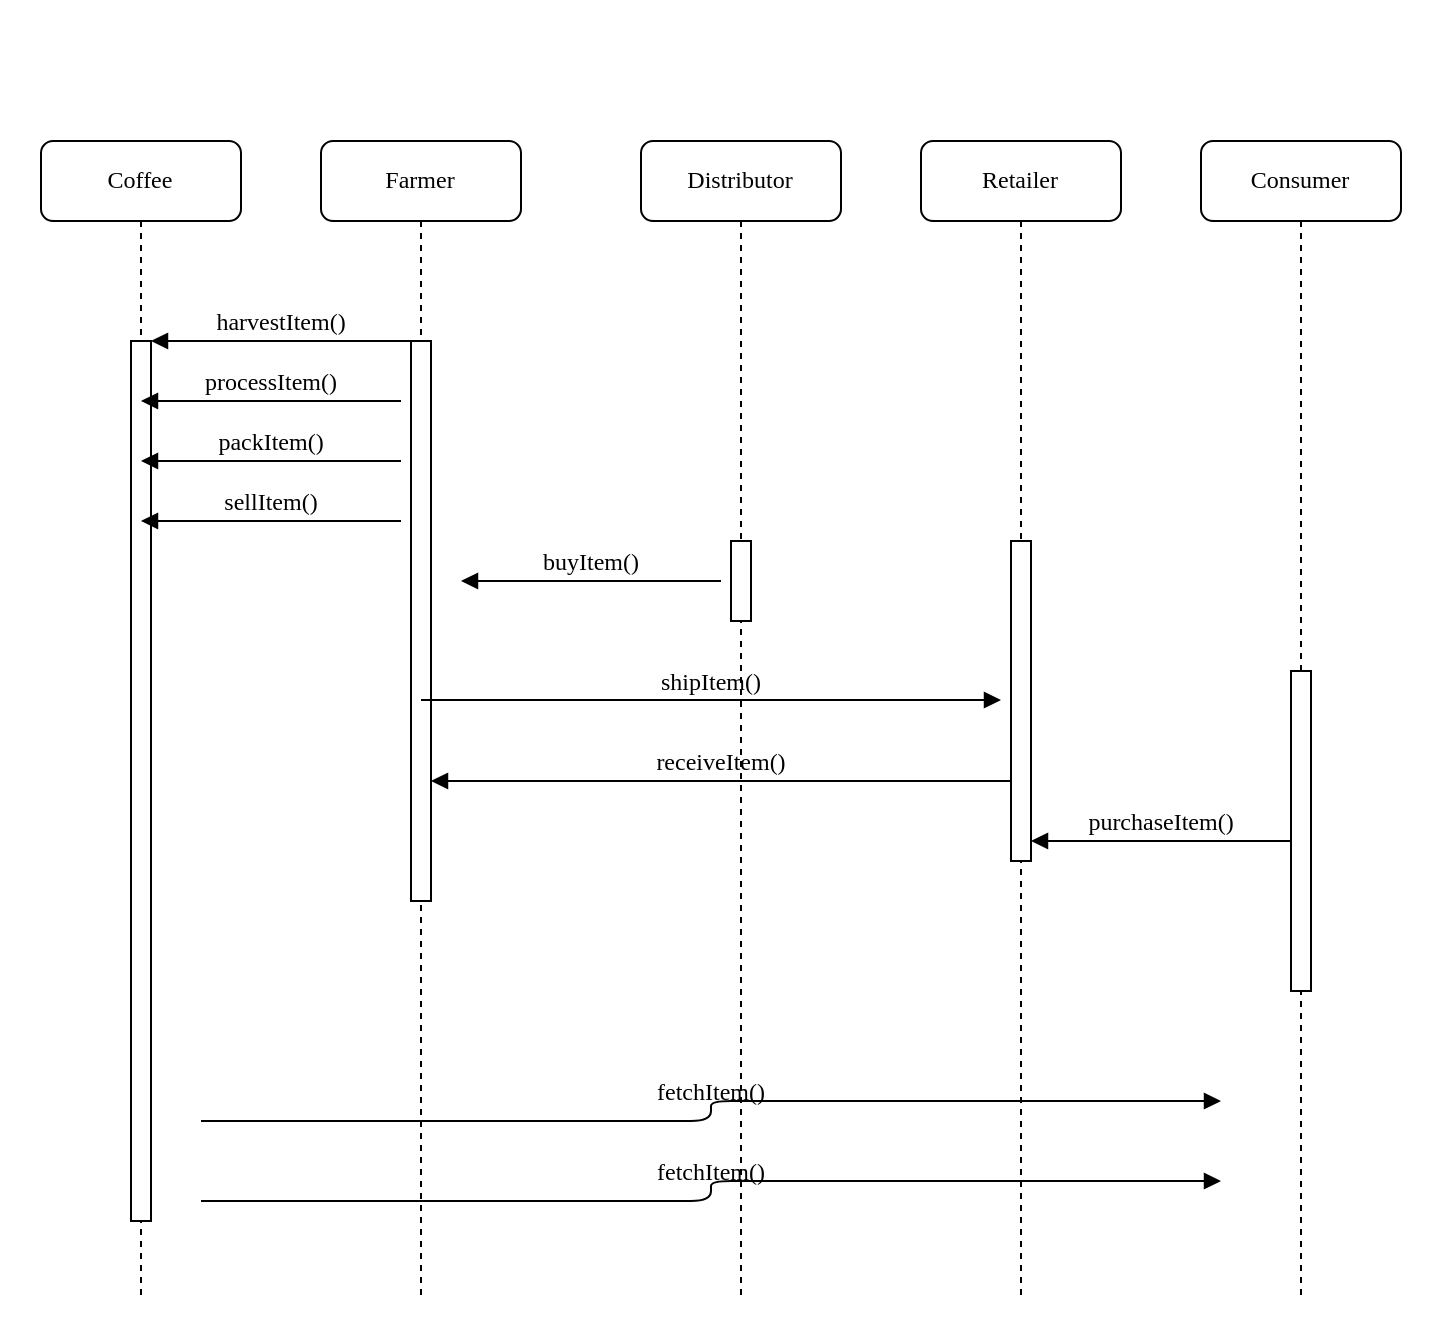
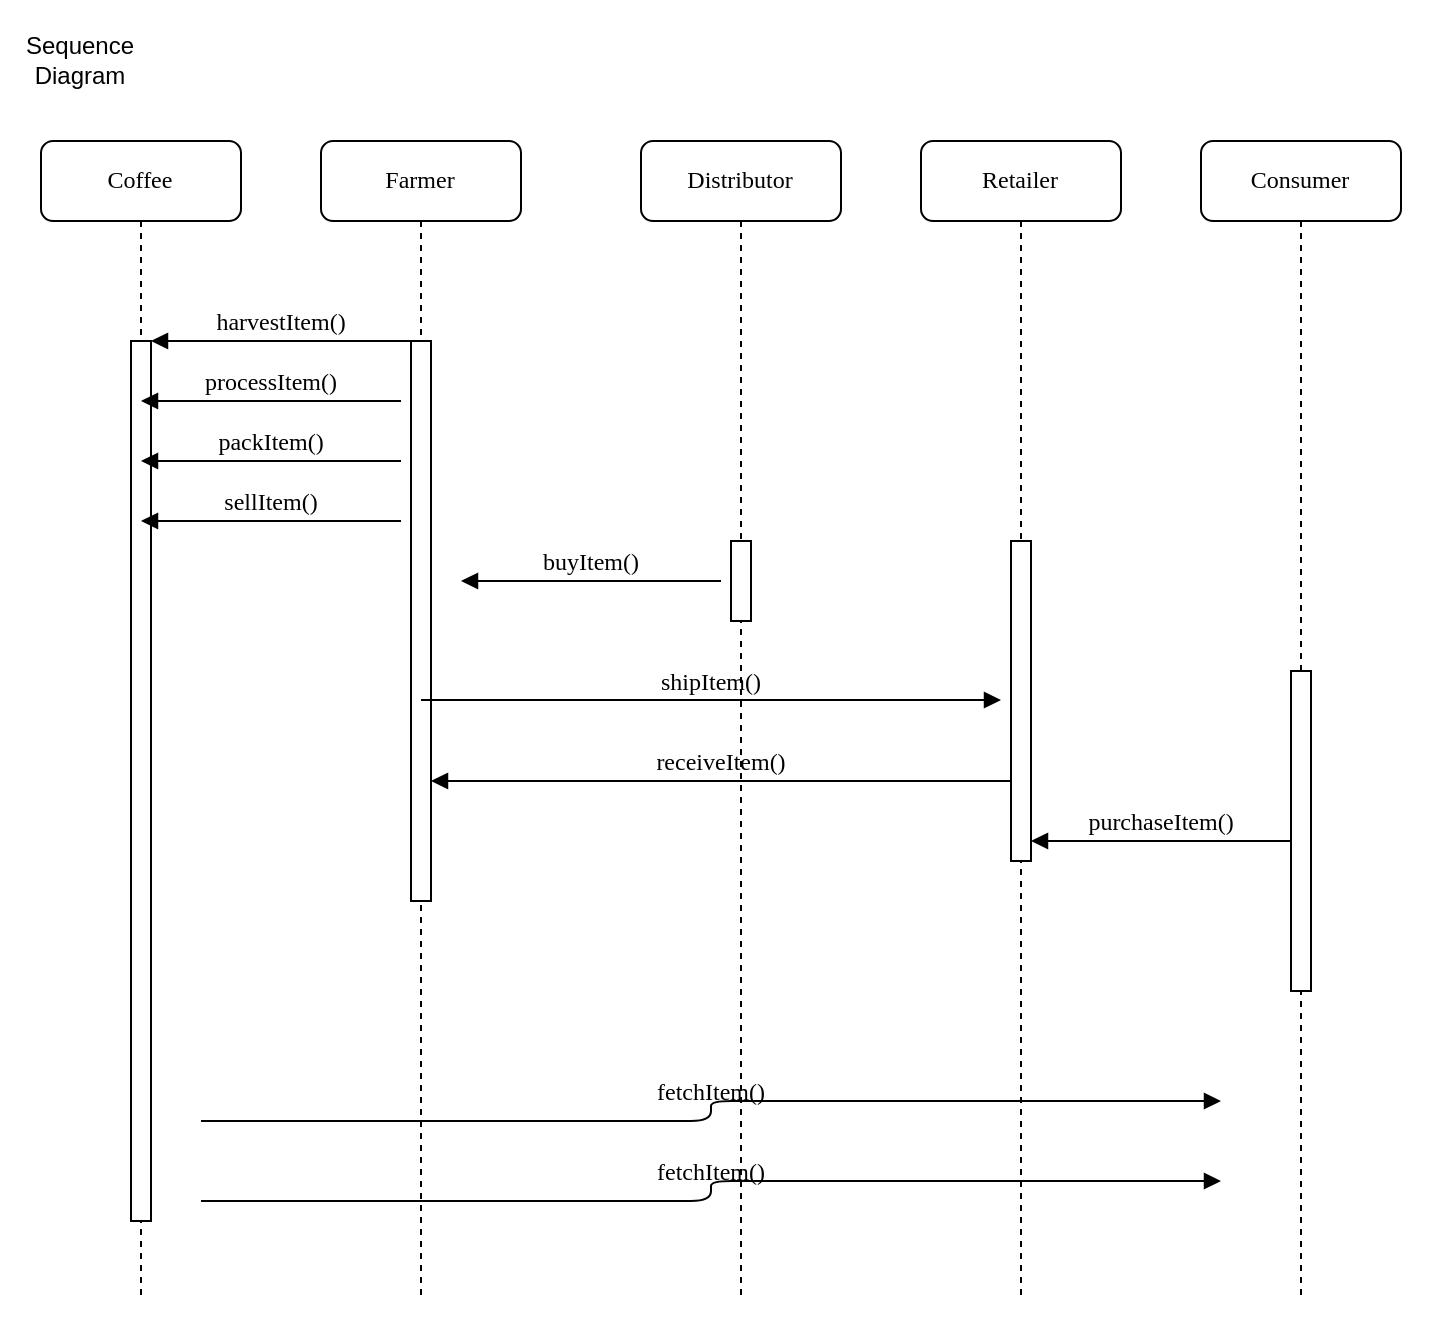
  <mxCell id="0" />
  <mxCell id="1" parent="0" />
  <mxCell id="2" value="Farmer" style="shape=umlLifeline;perimeter=lifelinePerimeter;whiteSpace=wrap;html=1;container=1;collapsible=0;recursiveResize=0;outlineConnect=0;rounded=1;shadow=0;comic=0;labelBackgroundColor=none;strokeWidth=1;fontFamily=Verdana;fontSize=12;align=center;" parent="1" vertex="1"><mxGeometry x="160" y="70" width="100" height="580" as="geometry" /></mxCell>
  <mxCell id="3" value="" style="html=1;points=[];perimeter=orthogonalPerimeter;rounded=0;shadow=0;comic=0;labelBackgroundColor=none;strokeWidth=1;fontFamily=Verdana;fontSize=12;align=center;" parent="2" vertex="1"><mxGeometry x="45" y="100" width="10" height="280" as="geometry" /></mxCell>
  <mxCell id="4" value="Distributor" style="shape=umlLifeline;perimeter=lifelinePerimeter;whiteSpace=wrap;html=1;container=1;collapsible=0;recursiveResize=0;outlineConnect=0;rounded=1;shadow=0;comic=0;labelBackgroundColor=none;strokeWidth=1;fontFamily=Verdana;fontSize=12;align=center;" parent="1" vertex="1"><mxGeometry x="320" y="70" width="100" height="580" as="geometry" /></mxCell>
  <mxCell id="5" value="" style="html=1;points=[];perimeter=orthogonalPerimeter;rounded=0;shadow=0;comic=0;labelBackgroundColor=none;strokeWidth=1;fontFamily=Verdana;fontSize=12;align=center;" vertex="1" parent="4"><mxGeometry x="45" y="200" width="10" height="40" as="geometry" /></mxCell>
  <mxCell id="6" value="Retailer" style="shape=umlLifeline;perimeter=lifelinePerimeter;whiteSpace=wrap;html=1;container=1;collapsible=0;recursiveResize=0;outlineConnect=0;rounded=1;shadow=0;comic=0;labelBackgroundColor=none;strokeWidth=1;fontFamily=Verdana;fontSize=12;align=center;" parent="1" vertex="1"><mxGeometry x="460" y="70" width="100" height="580" as="geometry" /></mxCell>
  <mxCell id="7" value="Consumer" style="shape=umlLifeline;perimeter=lifelinePerimeter;whiteSpace=wrap;html=1;container=1;collapsible=0;recursiveResize=0;outlineConnect=0;rounded=1;shadow=0;comic=0;labelBackgroundColor=none;strokeWidth=1;fontFamily=Verdana;fontSize=12;align=center;" parent="1" vertex="1"><mxGeometry x="600" y="70" width="100" height="580" as="geometry" /></mxCell>
  <mxCell id="8" value="" style="html=1;points=[];perimeter=orthogonalPerimeter;rounded=0;shadow=0;comic=0;labelBackgroundColor=none;strokeWidth=1;fontFamily=Verdana;fontSize=12;align=center;" vertex="1" parent="7"><mxGeometry x="45" y="265" width="10" height="160" as="geometry" /></mxCell>
  <mxCell id="9" value="Coffee" style="shape=umlLifeline;perimeter=lifelinePerimeter;whiteSpace=wrap;html=1;container=1;collapsible=0;recursiveResize=0;outlineConnect=0;rounded=1;shadow=0;comic=0;labelBackgroundColor=none;strokeWidth=1;fontFamily=Verdana;fontSize=12;align=center;" parent="1" vertex="1"><mxGeometry x="20" y="70" width="100" height="580" as="geometry" /></mxCell>
  <mxCell id="10" value="" style="html=1;points=[];perimeter=orthogonalPerimeter;rounded=0;shadow=0;comic=0;labelBackgroundColor=none;strokeWidth=1;fontFamily=Verdana;fontSize=12;align=center;" parent="9" vertex="1"><mxGeometry x="45" y="100" width="10" height="440" as="geometry" /></mxCell>
  <mxCell id="11" value="harvestItem()" style="html=1;verticalAlign=bottom;endArrow=block;labelBackgroundColor=none;fontFamily=Verdana;fontSize=12;edgeStyle=elbowEdgeStyle;elbow=vertical;exitX=0;exitY=0;exitDx=0;exitDy=0;" parent="1" source="3" target="10" edge="1"><mxGeometry relative="1" as="geometry"><mxPoint x="140" y="180" as="targetPoint" /></mxGeometry></mxCell>
  <mxCell id="12" value="processItem()" style="html=1;verticalAlign=bottom;endArrow=block;labelBackgroundColor=none;fontFamily=Verdana;fontSize=12;edgeStyle=elbowEdgeStyle;elbow=vertical;exitX=0;exitY=0;exitDx=0;exitDy=0;" edge="1" parent="1"><mxGeometry relative="1" as="geometry"><mxPoint x="200" y="200" as="sourcePoint" /><mxPoint x="70" y="200" as="targetPoint" /></mxGeometry></mxCell>
  <mxCell id="13" value="packItem()" style="html=1;verticalAlign=bottom;endArrow=block;labelBackgroundColor=none;fontFamily=Verdana;fontSize=12;edgeStyle=elbowEdgeStyle;elbow=vertical;exitX=0;exitY=0;exitDx=0;exitDy=0;" edge="1" parent="1"><mxGeometry relative="1" as="geometry"><mxPoint x="200" y="230" as="sourcePoint" /><mxPoint x="70" y="230" as="targetPoint" /></mxGeometry></mxCell>
  <mxCell id="14" value="sellItem()" style="html=1;verticalAlign=bottom;endArrow=block;labelBackgroundColor=none;fontFamily=Verdana;fontSize=12;edgeStyle=elbowEdgeStyle;elbow=horizontal;exitX=0;exitY=0;exitDx=0;exitDy=0;" edge="1" parent="1"><mxGeometry relative="1" as="geometry"><mxPoint x="200" y="260" as="sourcePoint" /><mxPoint x="70" y="260" as="targetPoint" /><mxPoint as="offset" /></mxGeometry></mxCell>
  <mxCell id="15" value="buyItem()" style="html=1;verticalAlign=bottom;endArrow=block;labelBackgroundColor=none;fontFamily=Verdana;fontSize=12;edgeStyle=elbowEdgeStyle;elbow=vertical;exitX=0;exitY=0;exitDx=0;exitDy=0;" edge="1" parent="1"><mxGeometry relative="1" as="geometry"><mxPoint x="360" y="290" as="sourcePoint" /><mxPoint x="230" y="290" as="targetPoint" /><mxPoint as="offset" /></mxGeometry></mxCell>
  <mxCell id="16" value="" style="html=1;points=[];perimeter=orthogonalPerimeter;rounded=0;shadow=0;comic=0;labelBackgroundColor=none;strokeWidth=1;fontFamily=Verdana;fontSize=12;align=center;" vertex="1" parent="1"><mxGeometry x="505" y="270" width="10" height="160" as="geometry" /></mxCell>
  <mxCell id="17" value="shipItem()" style="html=1;verticalAlign=bottom;endArrow=block;labelBackgroundColor=none;fontFamily=Verdana;fontSize=12;edgeStyle=elbowEdgeStyle;elbow=horizontal;exitX=0.5;exitY=0.641;exitDx=0;exitDy=0;exitPerimeter=0;" edge="1" parent="1" source="3"><mxGeometry relative="1" as="geometry"><mxPoint x="370" y="349.5" as="sourcePoint" /><mxPoint x="500" y="349.5" as="targetPoint" /><mxPoint as="offset" /></mxGeometry></mxCell>
  <mxCell id="18" value="receiveItem()" style="html=1;verticalAlign=bottom;endArrow=block;labelBackgroundColor=none;fontFamily=Verdana;fontSize=12;edgeStyle=elbowEdgeStyle;elbow=horizontal;exitX=0.5;exitY=0.641;exitDx=0;exitDy=0;exitPerimeter=0;" edge="1" parent="1"><mxGeometry relative="1" as="geometry"><mxPoint x="505" y="390.02" as="sourcePoint" /><mxPoint x="215" y="390" as="targetPoint" /><mxPoint as="offset" /></mxGeometry></mxCell>
  <mxCell id="19" value="purchaseItem()" style="html=1;verticalAlign=bottom;endArrow=block;labelBackgroundColor=none;fontFamily=Verdana;fontSize=12;edgeStyle=elbowEdgeStyle;elbow=vertical;exitX=0;exitY=0;exitDx=0;exitDy=0;" edge="1" parent="1"><mxGeometry relative="1" as="geometry"><mxPoint x="645" y="420" as="sourcePoint" /><mxPoint x="515" y="420" as="targetPoint" /><mxPoint as="offset" /></mxGeometry></mxCell>
  <mxCell id="20" value="fetchItem()" style="html=1;verticalAlign=bottom;endArrow=block;labelBackgroundColor=none;fontFamily=Verdana;fontSize=12;edgeStyle=elbowEdgeStyle;elbow=horizontal;exitX=0.5;exitY=0.641;exitDx=0;exitDy=0;exitPerimeter=0;" edge="1" parent="1"><mxGeometry relative="1" as="geometry"><mxPoint x="100" y="560" as="sourcePoint" /><mxPoint x="610" y="550" as="targetPoint" /><mxPoint as="offset" /></mxGeometry></mxCell>
  <mxCell id="21" value="fetchItem()" style="html=1;verticalAlign=bottom;endArrow=block;labelBackgroundColor=none;fontFamily=Verdana;fontSize=12;edgeStyle=elbowEdgeStyle;elbow=horizontal;exitX=0.5;exitY=0.641;exitDx=0;exitDy=0;exitPerimeter=0;" edge="1" parent="1"><mxGeometry relative="1" as="geometry"><mxPoint x="100" y="600" as="sourcePoint" /><mxPoint x="610" y="590" as="targetPoint" /><mxPoint as="offset" /></mxGeometry></mxCell>
+ <mxCell id="22" value="Sequence Diagram" style="text;html=1;strokeColor=none;fillColor=none;align=center;verticalAlign=middle;whiteSpace=wrap;rounded=0;" vertex="1" parent="1"><mxGeometry x="20" y="20" width="40" height="20" as="geometry" /></mxCell>
